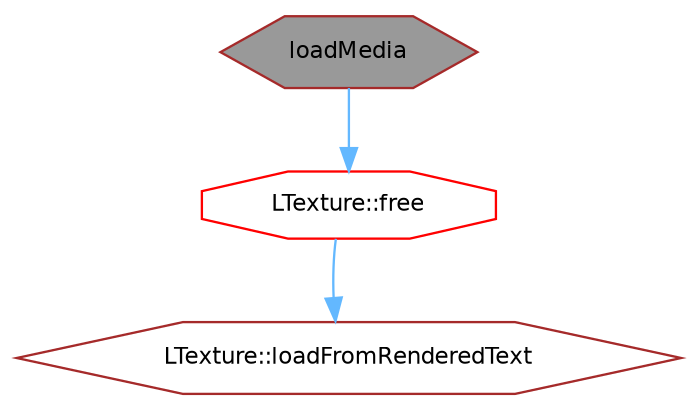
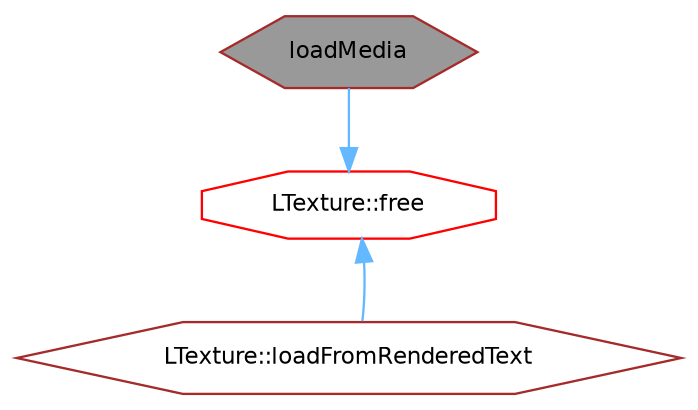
  digraph {
    rankdir=TB
    node [color=brown fillcolor=white fontname=Helvetica fontsize=10 shape=hexagon style=filled]
    edge [color=steelblue1 fontname=Helvetica fontsize=10 labelfontname=Helvetica labelfontsize=10 style=solid]
    n1 [fillcolor=grey60 fontcolor=black height=0.2 label=loadMedia width=0.4]
    n2 [color=red height=0.2 label="LTexture::free" shape=octagon width=0.4]
    n3 [height=0.2 label="LTexture::loadFromRenderedText" width=0.4]
    n1 -> n2
-   n2 -> n3
+   n3 -> n2
  }
